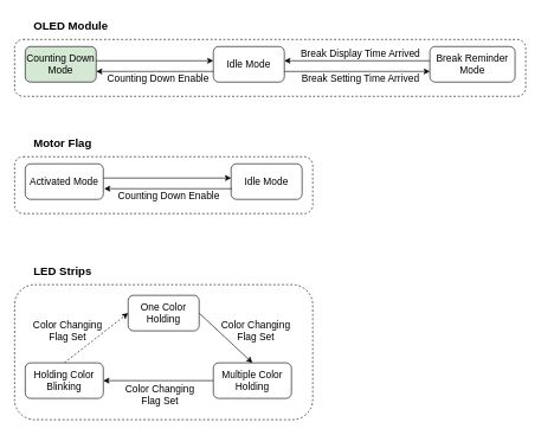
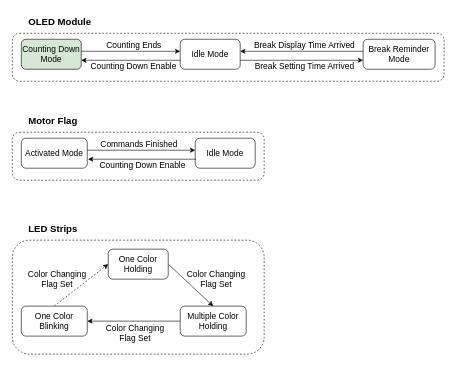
  <mxCell id="0" />
  <mxCell id="1" parent="0" />
  <mxCell id="2" value="" style="rounded=1;whiteSpace=wrap;html=1;dashed=1;fillColor=none;" vertex="1" parent="1"><mxGeometry x="20" y="220" width="420" height="80" as="geometry" /></mxCell>
  <mxCell id="3" value="" style="rounded=1;whiteSpace=wrap;html=1;dashed=1;fillColor=none;" vertex="1" parent="1"><mxGeometry x="20" y="55" width="720" height="80" as="geometry" /></mxCell>
  <mxCell id="4" value="&lt;span style=&quot;font-size: 14px;&quot;&gt;Idle Mode&lt;/span&gt;" style="rounded=1;whiteSpace=wrap;html=1;" vertex="1" parent="1"><mxGeometry x="300" y="65" width="100" height="50" as="geometry" /></mxCell>
  <mxCell id="5" value="&lt;span style=&quot;font-size: 14px;&quot;&gt;Counting Down Mode&lt;/span&gt;" style="rounded=1;whiteSpace=wrap;html=1;fillColor=#d5e8d4;" vertex="1" parent="1"><mxGeometry x="35" y="65" width="100" height="50" as="geometry" /></mxCell>
  <mxCell id="6" value="&lt;span style=&quot;font-size: 14px;&quot;&gt;Break Reminder Mode&lt;/span&gt;" style="rounded=1;whiteSpace=wrap;html=1;" vertex="1" parent="1"><mxGeometry x="605" y="65" width="120" height="50" as="geometry" /></mxCell>
+ <mxCell id="7" value="&lt;span style=&quot;font-size: 14px;&quot;&gt;Counting Ends&lt;/span&gt;" style="text;html=1;align=center;verticalAlign=middle;whiteSpace=wrap;rounded=0;" vertex="1" parent="1"><mxGeometry x="172.5" y="60" width="100" height="30" as="geometry" /></mxCell>
  <mxCell id="8" value="&lt;span style=&quot;font-size: 14px;&quot;&gt;Counting Down Enable&lt;/span&gt;" style="text;html=1;align=center;verticalAlign=middle;whiteSpace=wrap;rounded=0;" vertex="1" parent="1"><mxGeometry x="145" y="95" width="155" height="30" as="geometry" /></mxCell>
  <mxCell id="9" value="&lt;span style=&quot;font-size: 14px;&quot;&gt;Break Display Time Arrived&lt;/span&gt;" style="text;html=1;align=center;verticalAlign=middle;whiteSpace=wrap;rounded=0;" vertex="1" parent="1"><mxGeometry x="420" y="60" width="175" height="30" as="geometry" /></mxCell>
  <mxCell id="10" value="&lt;span style=&quot;font-size: 14px;&quot;&gt;Break Setting Time Arrived&lt;/span&gt;" style="text;html=1;align=center;verticalAlign=middle;whiteSpace=wrap;rounded=0;" vertex="1" parent="1"><mxGeometry x="410" y="95" width="195" height="30" as="geometry" /></mxCell>
  <mxCell id="11" style="edgeStyle=orthogonalEdgeStyle;rounded=0;orthogonalLoop=1;jettySize=auto;html=1;exitX=1;exitY=0.5;exitDx=0;exitDy=0;entryX=0;entryY=0.5;entryDx=0;entryDy=0;" edge="1" parent="1"><mxGeometry relative="1" as="geometry"><mxPoint x="400" y="100" as="sourcePoint" /><mxPoint x="605" y="100" as="targetPoint" /></mxGeometry></mxCell>
  <mxCell id="12" style="edgeStyle=orthogonalEdgeStyle;rounded=0;orthogonalLoop=1;jettySize=auto;html=1;exitX=1;exitY=0.5;exitDx=0;exitDy=0;entryX=0;entryY=0.5;entryDx=0;entryDy=0;" edge="1" parent="1"><mxGeometry relative="1" as="geometry"><mxPoint x="605" y="85" as="sourcePoint" /><mxPoint x="400" y="85" as="targetPoint" /></mxGeometry></mxCell>
  <mxCell id="13" value="&lt;span style=&quot;color: rgb(0, 0, 0); font-family: Helvetica; font-style: normal; font-variant-ligatures: normal; font-variant-caps: normal; letter-spacing: normal; orphans: 2; text-align: center; text-indent: 0px; text-transform: none; widows: 2; word-spacing: 0px; -webkit-text-stroke-width: 0px; white-space: normal; background-color: rgb(255, 255, 255); text-decoration-thickness: initial; text-decoration-style: initial; text-decoration-color: initial; float: none; display: inline !important;&quot;&gt;&lt;font style=&quot;font-size: 16px;&quot;&gt;&lt;b&gt;OLED Module&lt;/b&gt;&lt;/font&gt;&lt;/span&gt;" style="text;whiteSpace=wrap;html=1;" vertex="1" parent="1"><mxGeometry x="45" y="20" width="115" height="40" as="geometry" /></mxCell>
  <mxCell id="14" value="&lt;span style=&quot;font-size: 14px;&quot;&gt;Idle Mode&lt;/span&gt;" style="rounded=1;whiteSpace=wrap;html=1;" vertex="1" parent="1"><mxGeometry x="325" y="230" width="100" height="50" as="geometry" /></mxCell>
  <mxCell id="15" value="&lt;span style=&quot;font-size: 14px;&quot;&gt;Activated Mode&lt;/span&gt;" style="rounded=1;whiteSpace=wrap;html=1;" vertex="1" parent="1"><mxGeometry x="35" y="230" width="110" height="50" as="geometry" /></mxCell>
+ <mxCell id="16" value="&lt;span style=&quot;font-size: 14px;&quot;&gt;Commands Finished&lt;/span&gt;" style="text;html=1;align=center;verticalAlign=middle;whiteSpace=wrap;rounded=0;" vertex="1" parent="1"><mxGeometry x="160" y="225" width="142.5" height="30" as="geometry" /></mxCell>
  <mxCell id="17" value="&lt;span style=&quot;font-size: 14px;&quot;&gt;Counting Down Enable&lt;/span&gt;" style="text;html=1;align=center;verticalAlign=middle;whiteSpace=wrap;rounded=0;" vertex="1" parent="1"><mxGeometry x="160" y="260" width="155" height="30" as="geometry" /></mxCell>
  <mxCell id="18" value="&lt;span style=&quot;color: rgb(0, 0, 0); font-family: Helvetica; font-style: normal; font-variant-ligatures: normal; font-variant-caps: normal; letter-spacing: normal; orphans: 2; text-align: center; text-indent: 0px; text-transform: none; widows: 2; word-spacing: 0px; -webkit-text-stroke-width: 0px; white-space: normal; background-color: rgb(255, 255, 255); text-decoration-thickness: initial; text-decoration-style: initial; text-decoration-color: initial; float: none; display: inline !important;&quot;&gt;&lt;font style=&quot;font-size: 16px;&quot;&gt;&lt;b&gt;Motor Flag&lt;/b&gt;&lt;/font&gt;&lt;/span&gt;" style="text;whiteSpace=wrap;html=1;" vertex="1" parent="1"><mxGeometry x="45" y="185" width="115" height="40" as="geometry" /></mxCell>
  <mxCell id="19" style="edgeStyle=orthogonalEdgeStyle;rounded=0;orthogonalLoop=1;jettySize=auto;html=1;entryX=0;entryY=0.5;entryDx=0;entryDy=0;" edge="1" parent="1"><mxGeometry relative="1" as="geometry"><mxPoint x="135" y="85" as="sourcePoint" /><mxPoint x="300" y="85" as="targetPoint" /><Array as="points" /></mxGeometry></mxCell>
  <mxCell id="20" style="edgeStyle=orthogonalEdgeStyle;rounded=0;orthogonalLoop=1;jettySize=auto;html=1;entryX=0;entryY=0.5;entryDx=0;entryDy=0;" edge="1" parent="1"><mxGeometry relative="1" as="geometry"><mxPoint x="300" y="100" as="sourcePoint" /><mxPoint x="135" y="100" as="targetPoint" /><Array as="points" /></mxGeometry></mxCell>
  <mxCell id="21" style="edgeStyle=orthogonalEdgeStyle;rounded=0;orthogonalLoop=1;jettySize=auto;html=1;exitX=1;exitY=0.5;exitDx=0;exitDy=0;entryX=0;entryY=0.5;entryDx=0;entryDy=0;" edge="1" parent="1"><mxGeometry relative="1" as="geometry"><mxPoint x="145" y="250" as="sourcePoint" /><mxPoint x="325" y="250" as="targetPoint" /></mxGeometry></mxCell>
  <mxCell id="22" style="edgeStyle=orthogonalEdgeStyle;rounded=0;orthogonalLoop=1;jettySize=auto;html=1;exitX=1;exitY=0.5;exitDx=0;exitDy=0;entryX=0;entryY=0.5;entryDx=0;entryDy=0;" edge="1" parent="1"><mxGeometry relative="1" as="geometry"><mxPoint x="326.25" y="265" as="sourcePoint" /><mxPoint x="146.25" y="265" as="targetPoint" /></mxGeometry></mxCell>
  <mxCell id="23" style="rounded=0;orthogonalLoop=1;jettySize=auto;html=1;exitX=1;exitY=0.5;exitDx=0;exitDy=0;entryX=0.5;entryY=0;entryDx=0;entryDy=0;" edge="1" parent="1" source="24" target="29"><mxGeometry relative="1" as="geometry" /></mxCell>
  <mxCell id="24" value="&lt;span style=&quot;font-size: 14px;&quot;&gt;One Color Holding&lt;/span&gt;" style="rounded=1;whiteSpace=wrap;html=1;" vertex="1" parent="1"><mxGeometry x="180" y="415" width="100" height="50" as="geometry" /></mxCell>
  <mxCell id="25" style="rounded=0;orthogonalLoop=1;jettySize=auto;html=1;exitX=0.5;exitY=0;exitDx=0;exitDy=0;entryX=0;entryY=0.5;entryDx=0;entryDy=0;dashed=1;" edge="1" parent="1" source="26" target="24"><mxGeometry relative="1" as="geometry" /></mxCell>
- <mxCell id="26" value="&lt;span style=&quot;font-size: 14px;&quot;&gt;Holding Color Blinking&lt;/span&gt;" style="rounded=1;whiteSpace=wrap;html=1;" vertex="1" parent="1"><mxGeometry x="35" y="510" width="110" height="50" as="geometry" /></mxCell>
+ <mxCell id="26" value="&lt;span style=&quot;font-size: 14px;&quot;&gt;One Color Blinking&lt;/span&gt;" style="rounded=1;whiteSpace=wrap;html=1;" vertex="1" parent="1"><mxGeometry x="35" y="510" width="110" height="50" as="geometry" /></mxCell>
  <mxCell id="27" value="&lt;span style=&quot;color: rgb(0, 0, 0); font-family: Helvetica; font-style: normal; font-variant-ligatures: normal; font-variant-caps: normal; letter-spacing: normal; orphans: 2; text-align: center; text-indent: 0px; text-transform: none; widows: 2; word-spacing: 0px; -webkit-text-stroke-width: 0px; white-space: normal; background-color: rgb(255, 255, 255); text-decoration-thickness: initial; text-decoration-style: initial; text-decoration-color: initial; float: none; display: inline !important;&quot;&gt;&lt;font style=&quot;font-size: 16px;&quot;&gt;&lt;b&gt;LED Strips&lt;/b&gt;&lt;/font&gt;&lt;/span&gt;" style="text;whiteSpace=wrap;html=1;" vertex="1" parent="1"><mxGeometry x="45" y="365" width="115" height="40" as="geometry" /></mxCell>
  <mxCell id="28" style="edgeStyle=orthogonalEdgeStyle;rounded=0;orthogonalLoop=1;jettySize=auto;html=1;exitX=0;exitY=0.5;exitDx=0;exitDy=0;entryX=1;entryY=0.5;entryDx=0;entryDy=0;" edge="1" parent="1" source="29" target="26"><mxGeometry relative="1" as="geometry" /></mxCell>
  <mxCell id="29" value="&lt;span style=&quot;font-size: 14px;&quot;&gt;Multiple Color Holding&lt;/span&gt;" style="rounded=1;whiteSpace=wrap;html=1;" vertex="1" parent="1"><mxGeometry x="300" y="510" width="110" height="50" as="geometry" /></mxCell>
  <mxCell id="30" value="&lt;span style=&quot;font-size: 14px;&quot;&gt;Color Changing Flag Set&lt;/span&gt;" style="text;html=1;align=center;verticalAlign=middle;whiteSpace=wrap;rounded=0;" vertex="1" parent="1"><mxGeometry x="45" y="450" width="100" height="30" as="geometry" /></mxCell>
  <mxCell id="31" value="&lt;span style=&quot;font-size: 14px;&quot;&gt;Color Changing Flag Set&lt;/span&gt;" style="text;html=1;align=center;verticalAlign=middle;whiteSpace=wrap;rounded=0;" vertex="1" parent="1"><mxGeometry x="175" y="540" width="100" height="30" as="geometry" /></mxCell>
  <mxCell id="32" value="&lt;span style=&quot;font-size: 14px;&quot;&gt;Color Changing Flag Set&lt;/span&gt;" style="text;html=1;align=center;verticalAlign=middle;whiteSpace=wrap;rounded=0;" vertex="1" parent="1"><mxGeometry x="310" y="450" width="100" height="30" as="geometry" /></mxCell>
  <mxCell id="33" value="" style="rounded=1;whiteSpace=wrap;html=1;dashed=1;fillColor=none;" vertex="1" parent="1"><mxGeometry x="20" y="400" width="420" height="190" as="geometry" /></mxCell>
